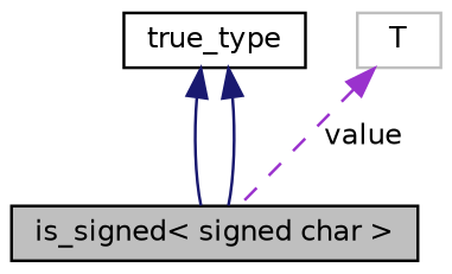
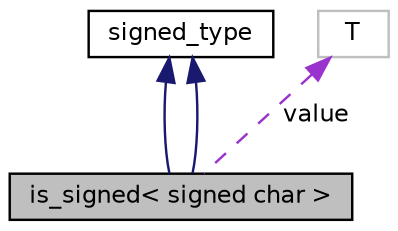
  digraph {
    node [color=black fillcolor=white fontname=Helvetica fontsize=10 shape=record style=filled]
    edge [color=midnightblue dir=back fontname=Helvetica fontsize=10 labelfontname=Helvetica labelfontsize=10 style=solid]
    n1 [fillcolor=grey75 fontcolor=black height=0.2 label="is_signed\< signed char \>" width=0.4]
-   n2 [height=0.2 label=true_type width=0.4]
+   n2 [height=0.2 label=signed_type width=0.4]
    n3 [color=grey75 height=0.2 label=T width=0.4]
    n2 -> n1
    n2 -> n1
    n3 -> n1 [color=darkorchid3 label=" value" style=dashed]
  }
